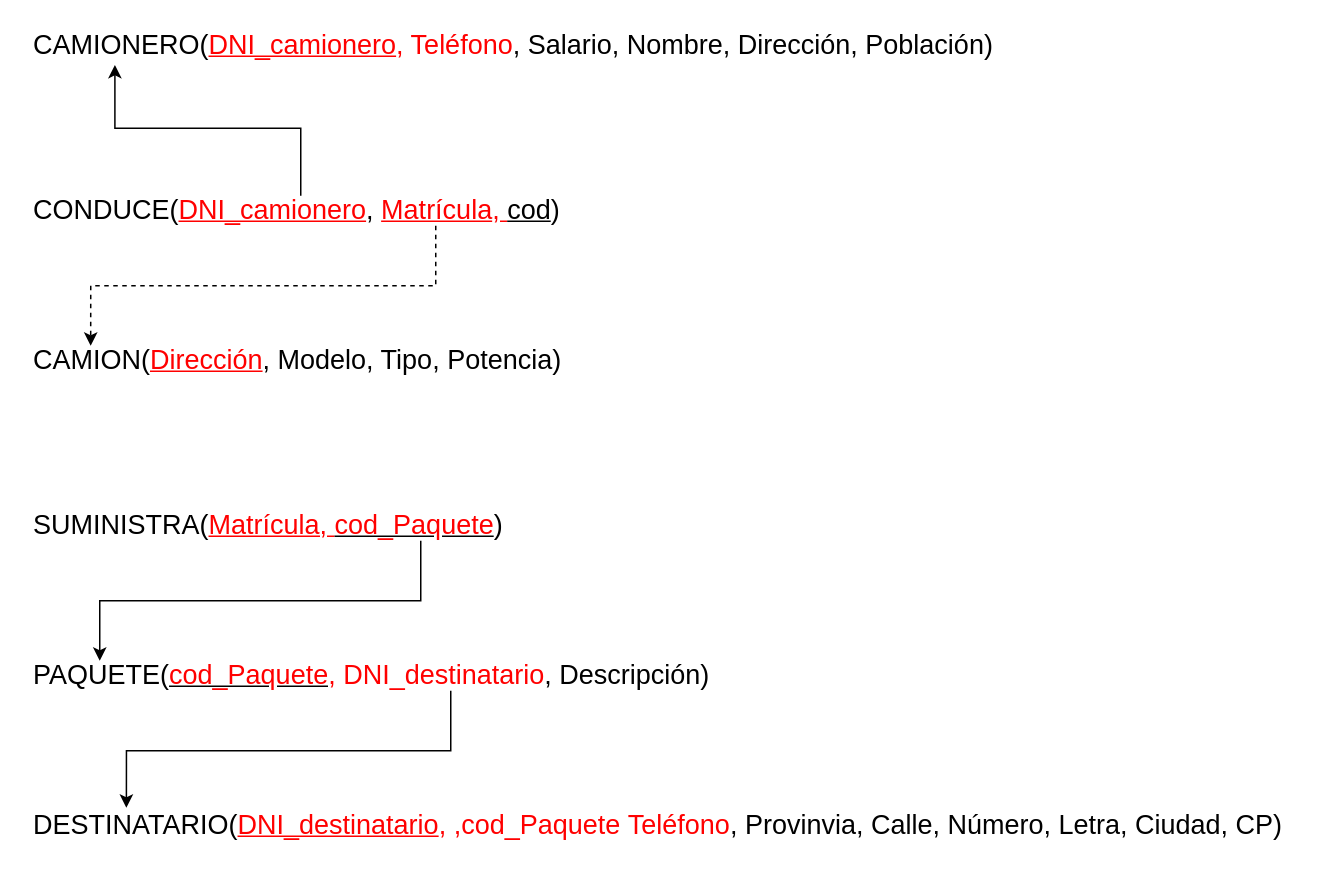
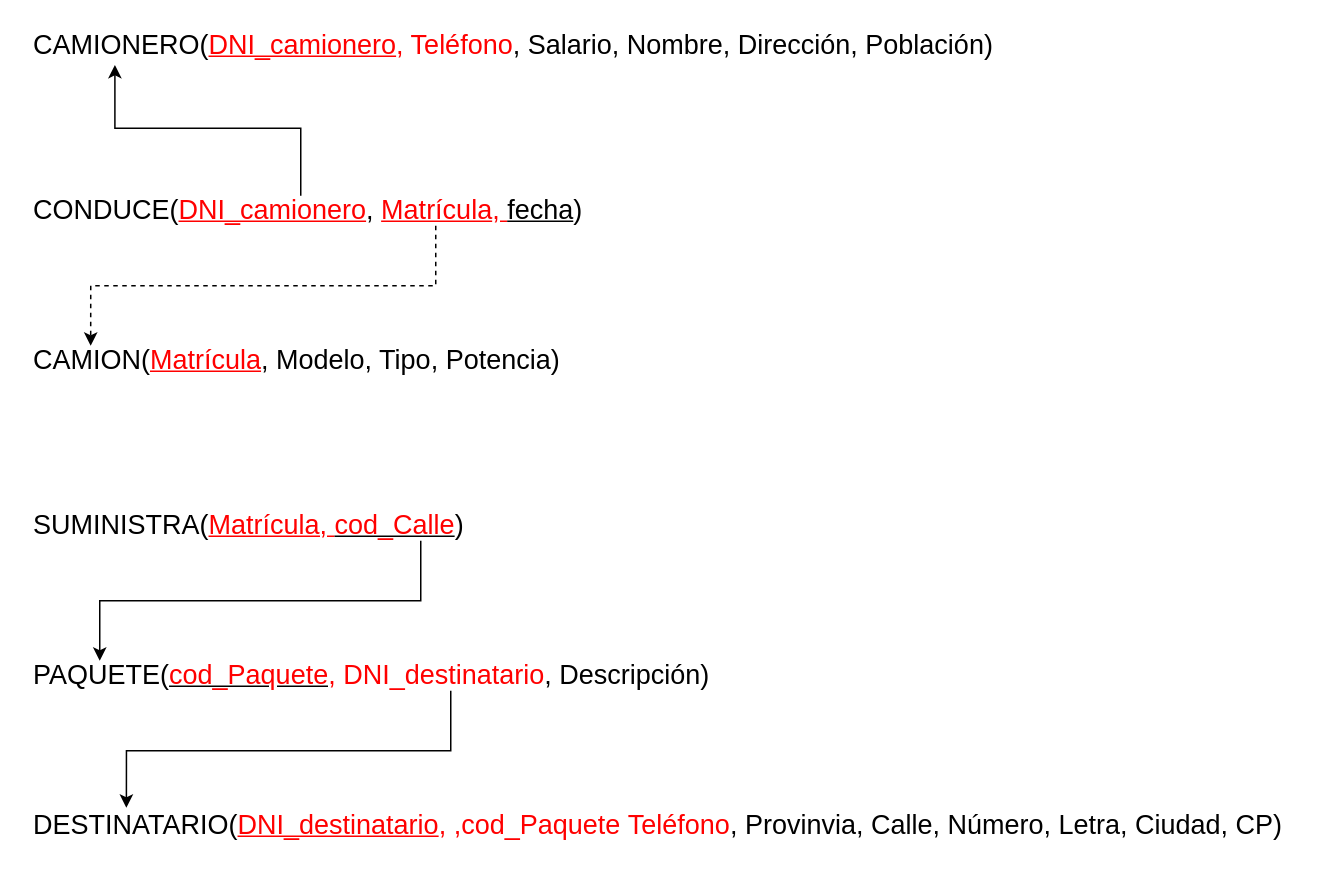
  <mxCell id="0" />
  <mxCell id="1" parent="0" />
  <mxCell id="2" value="&lt;font style=&quot;font-size: 18px&quot;&gt;CAMIONERO(&lt;font color=&quot;#ff0000&quot;&gt;&lt;u&gt;DNI_camionero&lt;/u&gt;, Teléfono&lt;/font&gt;, Salario, Nombre, Dirección, Población)&lt;/font&gt;" style="text;html=1;align=left;verticalAlign=middle;resizable=0;points=[];autosize=1;" vertex="1" parent="1"><mxGeometry x="20" y="20" width="660" height="20" as="geometry" /></mxCell>
  <mxCell id="3" style="edgeStyle=orthogonalEdgeStyle;rounded=0;orthogonalLoop=1;jettySize=auto;html=1;entryX=0.085;entryY=1.138;entryDx=0;entryDy=0;entryPerimeter=0;" edge="1" parent="1" source="5" target="2"><mxGeometry relative="1" as="geometry"><Array as="points"><mxPoint x="200" y="85" /><mxPoint x="76" y="85" /></Array></mxGeometry></mxCell>
  <mxCell id="4" style="edgeStyle=orthogonalEdgeStyle;rounded=0;orthogonalLoop=1;jettySize=auto;html=1;entryX=0.108;entryY=0;entryDx=0;entryDy=0;entryPerimeter=0;dashed=1;" edge="1" parent="1" source="5" target="11"><mxGeometry relative="1" as="geometry"><Array as="points"><mxPoint x="290" y="190" /><mxPoint x="60" y="190" /></Array></mxGeometry></mxCell>
- <mxCell id="5" value="&lt;font style=&quot;font-size: 18px&quot;&gt;CONDUCE(&lt;u style=&quot;color: rgb(255 , 0 , 0)&quot;&gt;DNI_camionero&lt;/u&gt;,&amp;nbsp;&lt;u style=&quot;color: rgb(255 , 0 , 0)&quot;&gt;Matrícula&lt;/u&gt;&lt;u style=&quot;color: rgb(255 , 0 , 0)&quot;&gt;, &lt;/u&gt;&lt;u&gt;cod&lt;/u&gt;)&lt;/font&gt;" style="text;html=1;align=left;verticalAlign=middle;resizable=0;points=[];autosize=1;" vertex="1" parent="1"><mxGeometry x="20" y="130" width="380" height="20" as="geometry" /></mxCell>
+ <mxCell id="5" value="&lt;font style=&quot;font-size: 18px&quot;&gt;CONDUCE(&lt;u style=&quot;color: rgb(255 , 0 , 0)&quot;&gt;DNI_camionero&lt;/u&gt;,&amp;nbsp;&lt;u style=&quot;color: rgb(255 , 0 , 0)&quot;&gt;Matrícula&lt;/u&gt;&lt;u style=&quot;color: rgb(255 , 0 , 0)&quot;&gt;, &lt;/u&gt;&lt;u&gt;fecha&lt;/u&gt;)&lt;/font&gt;" style="text;html=1;align=left;verticalAlign=middle;resizable=0;points=[];autosize=1;" vertex="1" parent="1"><mxGeometry x="20" y="130" width="380" height="20" as="geometry" /></mxCell>
  <mxCell id="6" style="edgeStyle=orthogonalEdgeStyle;rounded=0;orthogonalLoop=1;jettySize=auto;html=1;" edge="1" parent="1" source="7" target="10"><mxGeometry relative="1" as="geometry"><Array as="points"><mxPoint x="280" y="400" /><mxPoint x="66" y="400" /></Array></mxGeometry></mxCell>
- <mxCell id="7" value="&lt;font style=&quot;font-size: 18px&quot;&gt;SUMINISTRA(&lt;u style=&quot;color: rgb(255 , 0 , 0)&quot;&gt;Matrícula,&amp;nbsp;&lt;/u&gt;&lt;u&gt;&lt;font color=&quot;#ff0000&quot;&gt;cod_Paquete&lt;/font&gt;&lt;/u&gt;)&lt;/font&gt;" style="text;html=1;align=left;verticalAlign=middle;resizable=0;points=[];autosize=1;" vertex="1" parent="1"><mxGeometry x="20" y="340" width="330" height="20" as="geometry" /></mxCell>
+ <mxCell id="7" value="&lt;font style=&quot;font-size: 18px&quot;&gt;SUMINISTRA(&lt;u style=&quot;color: rgb(255 , 0 , 0)&quot;&gt;Matrícula,&amp;nbsp;&lt;/u&gt;&lt;u&gt;&lt;font color=&quot;#ff0000&quot;&gt;cod_Calle&lt;/font&gt;&lt;/u&gt;)&lt;/font&gt;" style="text;html=1;align=left;verticalAlign=middle;resizable=0;points=[];autosize=1;" vertex="1" parent="1"><mxGeometry x="20" y="340" width="330" height="20" as="geometry" /></mxCell>
  <mxCell id="8" value="&lt;font style=&quot;font-size: 18px&quot;&gt;DESTINATARIO(&lt;font color=&quot;#ff0000&quot;&gt;&lt;u&gt;DNI_destinatario&lt;/u&gt;&lt;/font&gt;&lt;font color=&quot;#ff0000&quot;&gt;, ,&lt;/font&gt;&lt;font color=&quot;#ff0000&quot;&gt;cod_Paquete&amp;nbsp;&lt;/font&gt;&lt;font color=&quot;#ff0000&quot;&gt;Teléfono&lt;/font&gt;, Provinvia, Calle, Número, Letra, Ciudad, CP)&lt;/font&gt;" style="text;html=1;align=left;verticalAlign=middle;resizable=0;points=[];autosize=1;" vertex="1" parent="1"><mxGeometry x="20" y="540" width="850" height="20" as="geometry" /></mxCell>
  <mxCell id="9" style="edgeStyle=orthogonalEdgeStyle;rounded=0;orthogonalLoop=1;jettySize=auto;html=1;entryX=0.075;entryY=-0.1;entryDx=0;entryDy=0;entryPerimeter=0;" edge="1" parent="1" source="10" target="8"><mxGeometry relative="1" as="geometry"><Array as="points"><mxPoint x="300" y="500" /><mxPoint x="84" y="500" /></Array></mxGeometry></mxCell>
  <mxCell id="10" value="&lt;font style=&quot;font-size: 18px&quot;&gt;PAQUETE(&lt;u&gt;&lt;font color=&quot;#ff0000&quot;&gt;cod_Paquete,&lt;/font&gt;&lt;/u&gt;&amp;nbsp;&lt;font color=&quot;#ff0000&quot;&gt;DNI_destinatario&lt;/font&gt;, Descripción)&lt;/font&gt;" style="text;html=1;align=left;verticalAlign=middle;resizable=0;points=[];autosize=1;" vertex="1" parent="1"><mxGeometry x="20" y="440" width="470" height="20" as="geometry" /></mxCell>
- <mxCell id="11" value="&lt;font style=&quot;font-size: 18px&quot;&gt;CAMION(&lt;u style=&quot;color: rgb(255 , 0 , 0)&quot;&gt;Dirección&lt;/u&gt;, Modelo, Tipo, Potencia)&lt;/font&gt;" style="text;html=1;align=left;verticalAlign=middle;resizable=0;points=[];autosize=1;" vertex="1" parent="1"><mxGeometry x="20" y="230" width="370" height="20" as="geometry" /></mxCell>
+ <mxCell id="11" value="&lt;font style=&quot;font-size: 18px&quot;&gt;CAMION(&lt;u style=&quot;color: rgb(255 , 0 , 0)&quot;&gt;Matrícula&lt;/u&gt;, Modelo, Tipo, Potencia)&lt;/font&gt;" style="text;html=1;align=left;verticalAlign=middle;resizable=0;points=[];autosize=1;" vertex="1" parent="1"><mxGeometry x="20" y="230" width="370" height="20" as="geometry" /></mxCell>
